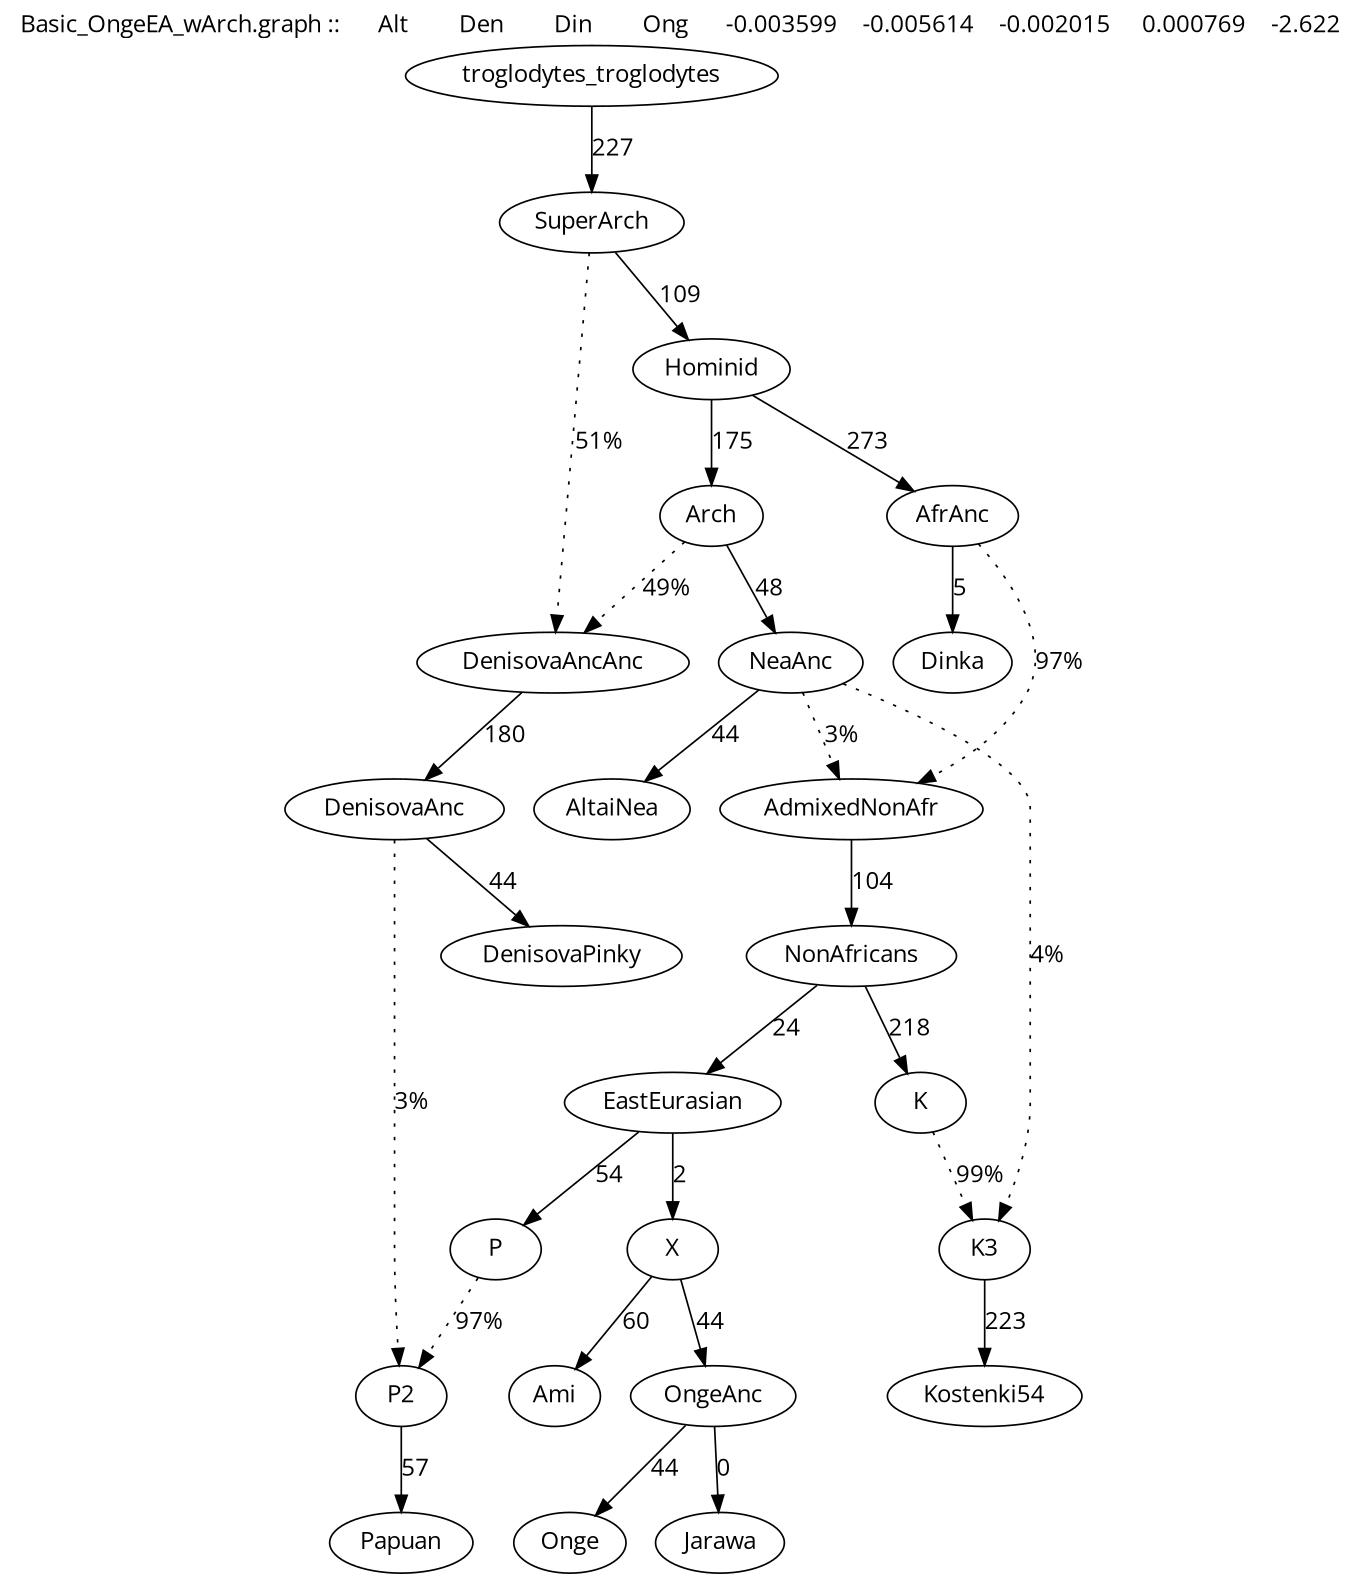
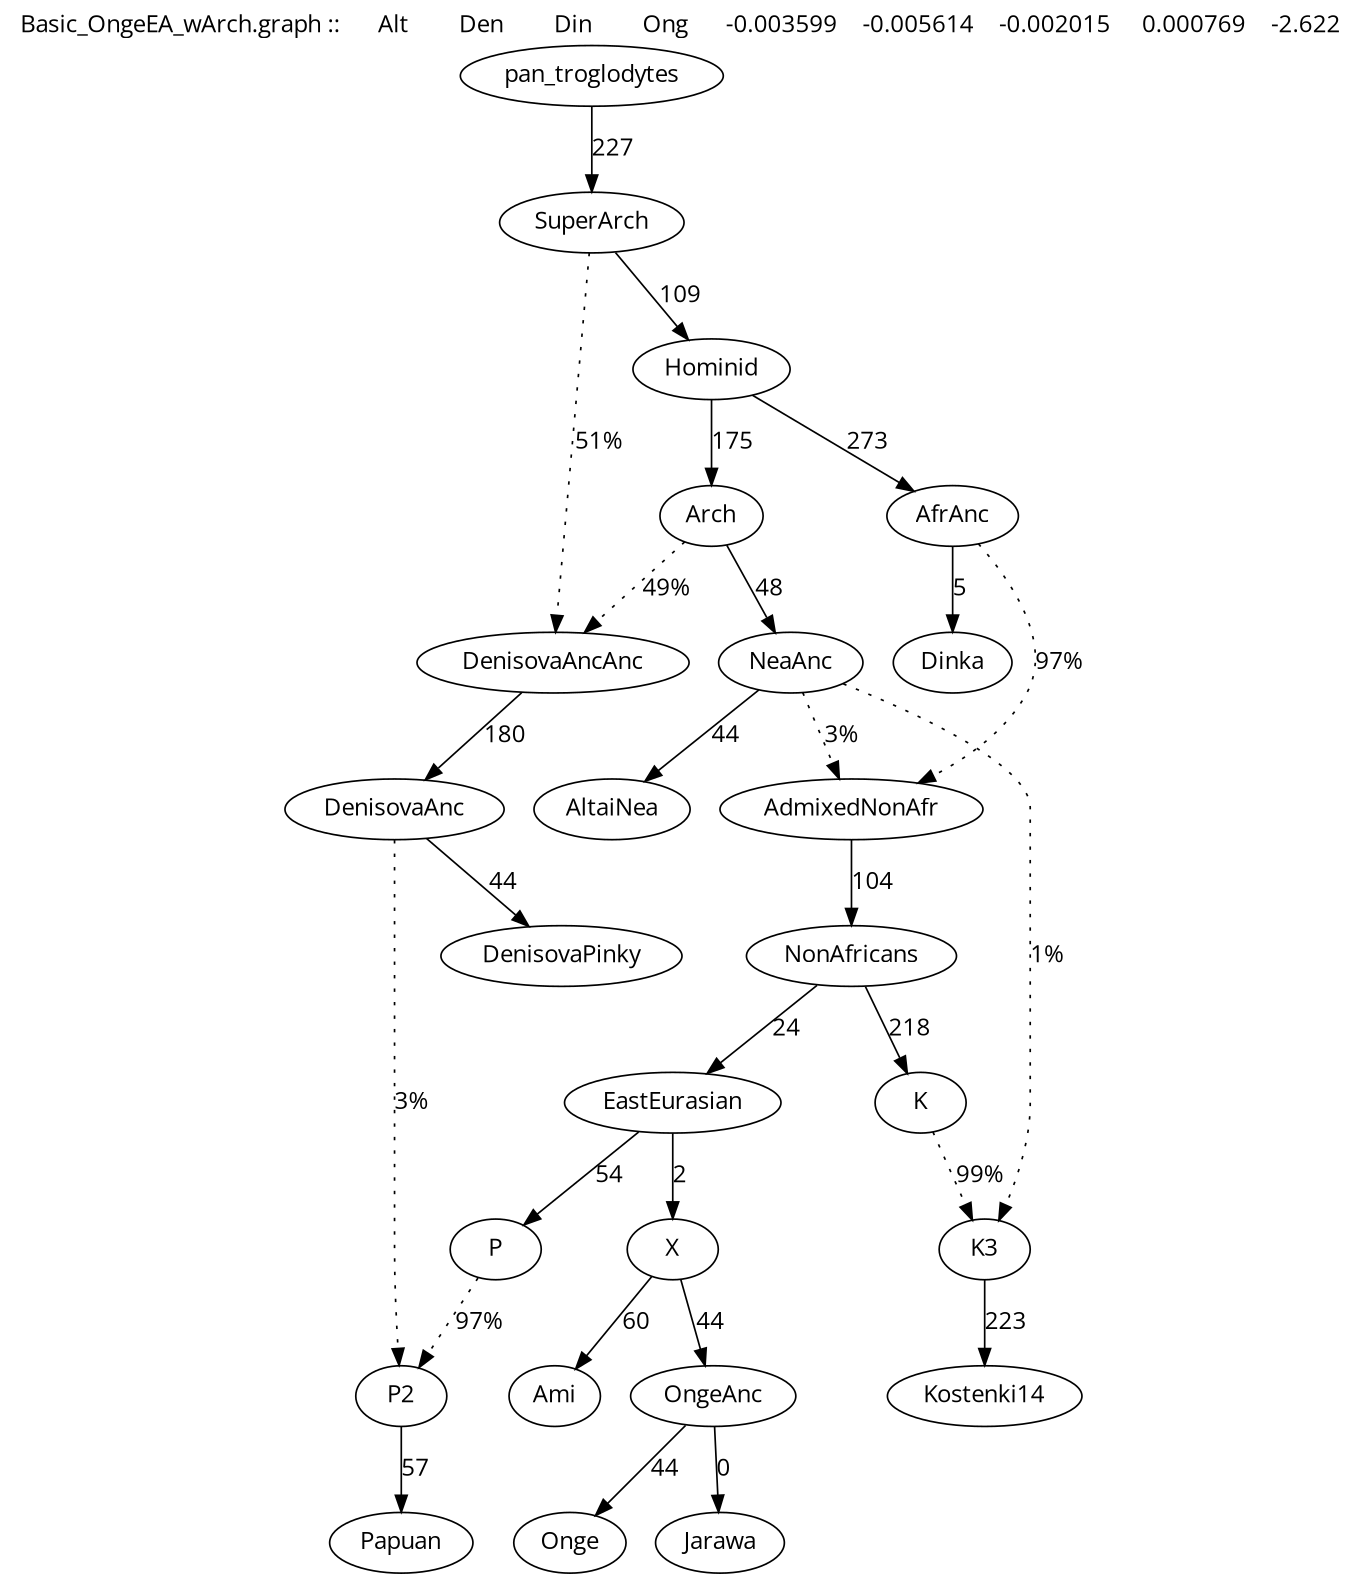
  digraph {
    fontname="Open Sans"
    label="Basic_OngeEA_wArch.graph ::      Alt        Den        Din        Ong      -0.003599    -0.005614    -0.002015     0.000769    -2.622 \n"
    labelloc=t
    node [fontname="Open Sans"]
    edge [fontname="Open Sans"]
-   n1 [label=troglodytes_troglodytes]
+   n1 [label=pan_troglodytes]
    SuperArch
    Hominid
    DenisovaAncAnc
    n5 [label=Dinka]
    n6 [label=AltaiNea]
    n7 [label=DenisovaPinky]
-   n8 [label=Kostenki54]
+   n8 [label=Kostenki14]
    n9 [label=Ami]
    n10 [label=Onge]
    n11 [label=Papuan]
    Arch
    AfrAnc
    DenisovaAnc
    NeaAnc
    AdmixedNonAfr
    n17 [label=K3]
    NonAfricans
    P2
    K
    EastEurasian
    P
    X
    OngeAnc
    Jarawa
    n1 -> SuperArch [label=227]
    SuperArch -> Hominid [label=109]
    SuperArch -> DenisovaAncAnc [label="51%" style=dotted]
    Hominid -> Arch [label=175]
    Hominid -> AfrAnc [label=273]
    DenisovaAncAnc -> DenisovaAnc [label=180]
    Arch -> DenisovaAncAnc [label="49%" style=dotted]
    Arch -> NeaAnc [label=48]
    AfrAnc -> n5 [label=5]
    AfrAnc -> AdmixedNonAfr [label="97%" style=dotted]
    DenisovaAnc -> n7 [label=44]
    DenisovaAnc -> P2 [label="3%" style=dotted]
    NeaAnc -> n6 [label=44]
    NeaAnc -> AdmixedNonAfr [label="3%" style=dotted]
-   NeaAnc -> n17 [label="4%" style=dotted]
+   NeaAnc -> n17 [label="1%" style=dotted]
    AdmixedNonAfr -> NonAfricans [label=104]
    n17 -> n8 [label=223]
    NonAfricans -> K [label=218]
    NonAfricans -> EastEurasian [label=24]
    P2 -> n11 [label=57]
    K -> n17 [label="99%" style=dotted]
    EastEurasian -> P [label=54]
    EastEurasian -> X [label=2]
    P -> P2 [label="97%" style=dotted]
    X -> n9 [label=60]
    X -> OngeAnc [label=44]
    OngeAnc -> n10 [label=44]
    OngeAnc -> Jarawa [label=0]
  }
